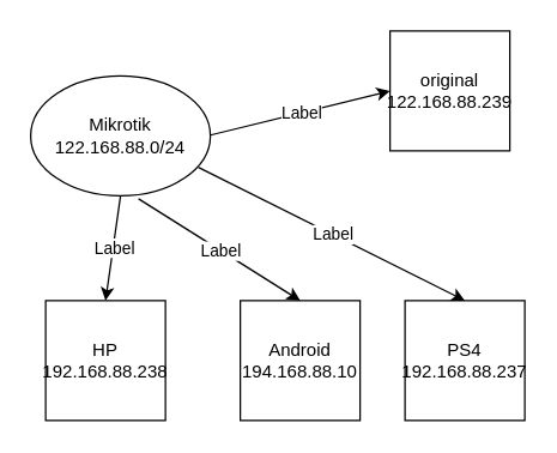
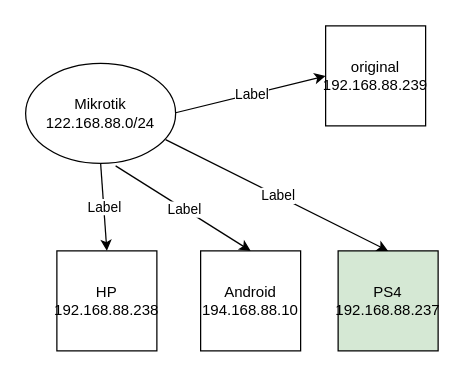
  <mxCell id="0" />
  <mxCell id="1" parent="0" />
  <mxCell id="2" value="Mikrotik 122.168.88.0/24" style="ellipse;whiteSpace=wrap;html=1;" vertex="1" parent="1"><mxGeometry x="20" y="50" width="120" height="80" as="geometry" /></mxCell>
- <mxCell id="3" value="HP 192.168.88.238" style="whiteSpace=wrap;html=1;aspect=fixed;" vertex="1" parent="1"><mxGeometry x="30" y="200" width="80" height="80" as="geometry" /></mxCell>
+ <mxCell id="3" value="HP 192.168.88.238" style="whiteSpace=wrap;html=1;aspect=fixed;" vertex="1" parent="1"><mxGeometry x="45" y="200" width="80" height="80" as="geometry" /></mxCell>
  <mxCell id="4" value="Android 194.168.88.10" style="whiteSpace=wrap;html=1;aspect=fixed;" vertex="1" parent="1"><mxGeometry x="160" y="200" width="80" height="80" as="geometry" /></mxCell>
- <mxCell id="5" value="PS4 192.168.88.237" style="whiteSpace=wrap;html=1;aspect=fixed;" vertex="1" parent="1"><mxGeometry x="270" y="200" width="80" height="80" as="geometry" /></mxCell>
- <mxCell id="6" value="original 122.168.88.239" style="whiteSpace=wrap;html=1;aspect=fixed;" vertex="1" parent="1"><mxGeometry x="260" y="20" width="80" height="80" as="geometry" /></mxCell>
+ <mxCell id="5" value="PS4 192.168.88.237" style="whiteSpace=wrap;html=1;aspect=fixed;fillColor=#d5e8d4;" vertex="1" parent="1"><mxGeometry x="270" y="200" width="80" height="80" as="geometry" /></mxCell>
+ <mxCell id="6" value="original 192.168.88.239" style="whiteSpace=wrap;html=1;aspect=fixed;" vertex="1" parent="1"><mxGeometry x="260" y="20" width="80" height="80" as="geometry" /></mxCell>
  <mxCell id="7" value="" style="endArrow=classic;html=1;rounded=0;entryX=0;entryY=0.5;entryDx=0;entryDy=0;" edge="1" parent="1" target="6"><mxGeometry relative="1" as="geometry"><mxPoint x="140" y="89.5" as="sourcePoint" /><mxPoint x="240" y="89.5" as="targetPoint" /></mxGeometry></mxCell>
  <mxCell id="8" value="Label" style="edgeLabel;resizable=0;html=1;align=center;verticalAlign=middle;" connectable="0" vertex="1" parent="7"><mxGeometry relative="1" as="geometry" /></mxCell>
  <mxCell id="9" value="" style="endArrow=classic;html=1;rounded=0;entryX=0.5;entryY=0;entryDx=0;entryDy=0;exitX=0.933;exitY=0.763;exitDx=0;exitDy=0;exitPerimeter=0;" edge="1" parent="1" source="2" target="5"><mxGeometry relative="1" as="geometry"><mxPoint x="160" y="109.5" as="sourcePoint" /><mxPoint x="280" y="80" as="targetPoint" /></mxGeometry></mxCell>
  <mxCell id="10" value="Label" style="edgeLabel;resizable=0;html=1;align=center;verticalAlign=middle;" connectable="0" vertex="1" parent="9"><mxGeometry relative="1" as="geometry" /></mxCell>
  <mxCell id="11" value="" style="endArrow=classic;html=1;rounded=0;entryX=0.5;entryY=0;entryDx=0;entryDy=0;exitX=0.6;exitY=1.025;exitDx=0;exitDy=0;exitPerimeter=0;" edge="1" parent="1" source="2" target="4"><mxGeometry relative="1" as="geometry"><mxPoint x="170" y="119.5" as="sourcePoint" /><mxPoint x="290" y="90" as="targetPoint" /></mxGeometry></mxCell>
  <mxCell id="12" value="Label" style="edgeLabel;resizable=0;html=1;align=center;verticalAlign=middle;" connectable="0" vertex="1" parent="11"><mxGeometry relative="1" as="geometry" /></mxCell>
  <mxCell id="13" value="" style="endArrow=classic;html=1;rounded=0;entryX=0.5;entryY=0;entryDx=0;entryDy=0;exitX=0.5;exitY=1;exitDx=0;exitDy=0;" edge="1" parent="1" source="2" target="3"><mxGeometry relative="1" as="geometry"><mxPoint x="180" y="129.5" as="sourcePoint" /><mxPoint x="300" y="100" as="targetPoint" /></mxGeometry></mxCell>
  <mxCell id="14" value="Label" style="edgeLabel;resizable=0;html=1;align=center;verticalAlign=middle;" connectable="0" vertex="1" parent="13"><mxGeometry relative="1" as="geometry" /></mxCell>
